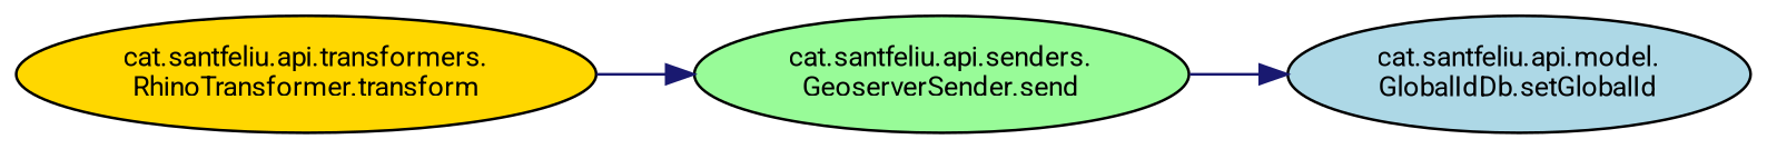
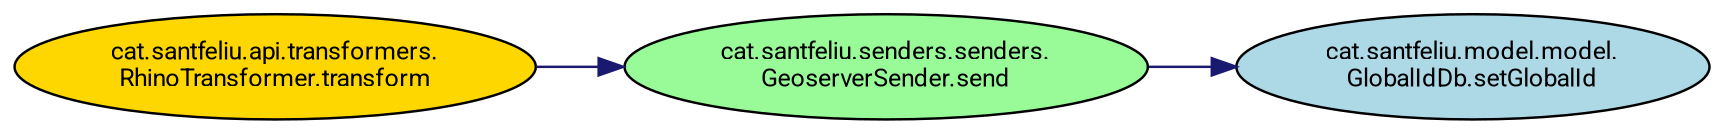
  digraph {
    fontname=Roboto
    rankdir=RL
    node [color=black fontname=Roboto fontsize=10 shape=ellipse style=filled]
    edge [color=midnightblue dir=back fontname=Roboto fontsize=10 labelfontname=Helvetica labelfontsize=10 style=solid]
-   n1 [fillcolor=lightblue fontcolor=black height=0.2 label="cat.santfeliu.api.model.\lGlobalIdDb.setGlobalId" width=0.4]
-   n2 [fillcolor=palegreen height=0.2 label="cat.santfeliu.api.senders.\lGeoserverSender.send" width=0.4]
+   n1 [fillcolor=lightblue fontcolor=black height=0.2 label="cat.santfeliu.model.model.\lGlobalIdDb.setGlobalId" width=0.4]
+   n2 [fillcolor=palegreen height=0.2 label="cat.santfeliu.senders.senders.\lGeoserverSender.send" width=0.4]
    n3 [fillcolor=gold height=0.2 label="cat.santfeliu.api.transformers.\lRhinoTransformer.transform" width=0.4]
    n1 -> n2
    n2 -> n3
  }
